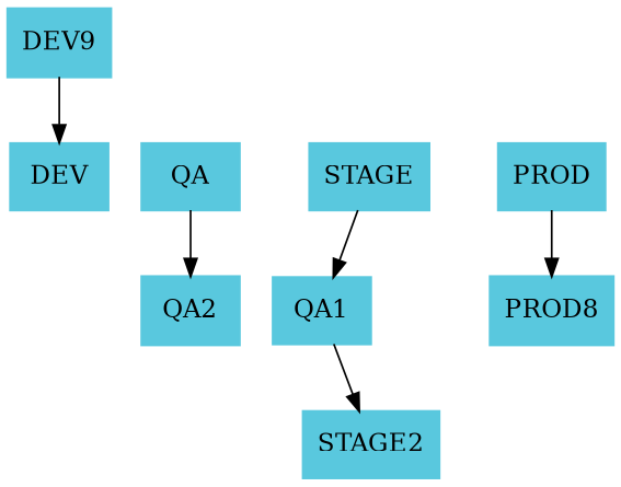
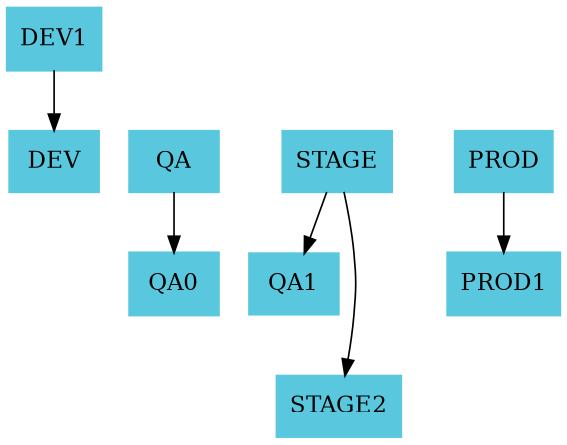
  digraph {
    rankdir=TB
    node [color="#59C8DE" shape=record style=filled]
    DEV
    QA
    STAGE
    PROD
-   QA2
+   QA2 [label=QA0]
    QA1
    n7 [label=STAGE2]
-   PROD1 [label=PROD8]
-   DEV1 [label=DEV9]
+   PROD1
+   DEV1
    subgraph sub_1 {
      rank=same
      DEV
      QA
      STAGE
      PROD
    }
    QA -> QA2
    STAGE -> QA1
-   QA1 -> n7
+   STAGE -> n7
    PROD -> PROD1
    DEV1 -> DEV
  }
